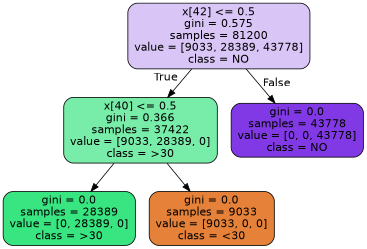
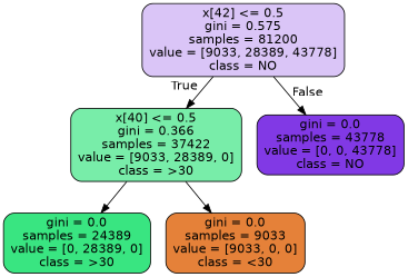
  digraph {
    node [color=black fontname=helvetica shape=box style="filled, rounded"]
    edge [fontname=helvetica]
    n1 [fillcolor="#dac5f7" label="x[42] <= 0.5\ngini = 0.575\nsamples = 81200\nvalue = [9033, 28389, 43778]\nclass = NO"]
    n2 [fillcolor="#78eda9" label="x[40] <= 0.5\ngini = 0.366\nsamples = 37422\nvalue = [9033, 28389, 0]\nclass = >30"]
    n3 [fillcolor="#8139e5" label="gini = 0.0\nsamples = 43778\nvalue = [0, 0, 43778]\nclass = NO"]
-   n4 [fillcolor="#39e581" label="gini = 0.0\nsamples = 28389\nvalue = [0, 28389, 0]\nclass = >30"]
+   n4 [fillcolor="#39e581" label="gini = 0.0\nsamples = 24389\nvalue = [0, 28389, 0]\nclass = >30"]
    n5 [fillcolor="#e58139" label="gini = 0.0\nsamples = 9033\nvalue = [9033, 0, 0]\nclass = <30"]
    n1 -> n2 [headlabel=True labelangle=45 labeldistance=2.5]
    n1 -> n3 [headlabel=False labelangle=-45 labeldistance=2.5]
    n2 -> n4
    n2 -> n5
  }
